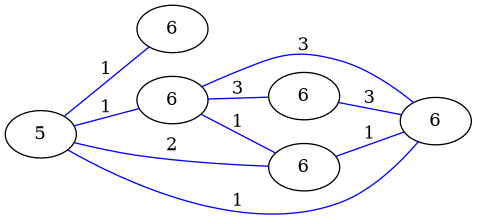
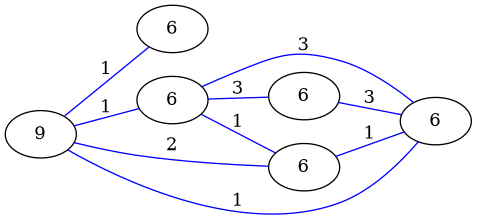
  graph {
    rankdir=LR
    edge [color=blue]
-   n1 [label=5]
+   n1 [label=9]
    n2 [label=6]
    n3 [label=6]
    n4 [label=6]
    n5 [label=6]
    n6 [label=6]
    n1 -- n2 [label=1]
    n1 -- n3 [label=1]
    n1 -- n4 [label=2]
    n1 -- n5 [label=1]
    n3 -- n4 [label=1]
    n3 -- n5 [label=3]
    n3 -- n6 [label=3]
    n4 -- n5 [label=1]
    n6 -- n5 [label=3]
  }
